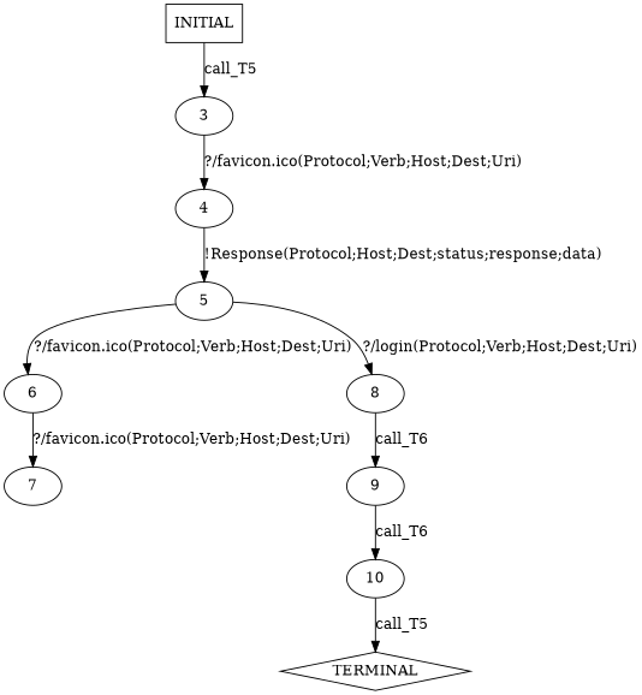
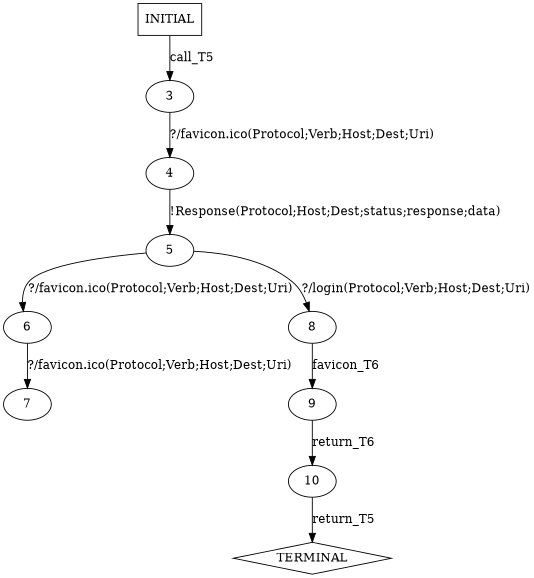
  digraph {
    n1 [label=INITIAL shape=box]
    n2 [label=3]
    n3 [label=4]
    n4 [label=TERMINAL shape=diamond]
    n5 [label=5]
    n6 [label=6]
    n7 [label=8]
    n8 [label=7]
    n9 [label=9]
    n10 [label=10]
    n1 -> n2 [label=call_T5]
    n2 -> n3 [label="?/favicon.ico(Protocol;Verb;Host;Dest;Uri)"]
    n3 -> n5 [label="!Response(Protocol;Host;Dest;status;response;data)"]
    n5 -> n6 [label="?/favicon.ico(Protocol;Verb;Host;Dest;Uri)"]
    n5 -> n7 [label="?/login(Protocol;Verb;Host;Dest;Uri)"]
    n6 -> n8 [label="?/favicon.ico(Protocol;Verb;Host;Dest;Uri)"]
-   n7 -> n9 [label=call_T6]
-   n9 -> n10 [label=call_T6]
-   n10 -> n4 [label=call_T5]
+   n7 -> n9 [label=favicon_T6]
+   n9 -> n10 [label=return_T6]
+   n10 -> n4 [label=return_T5]
  }
